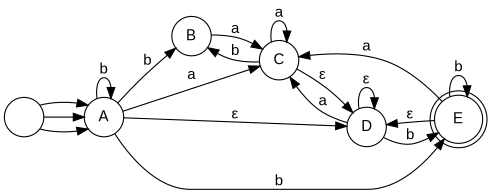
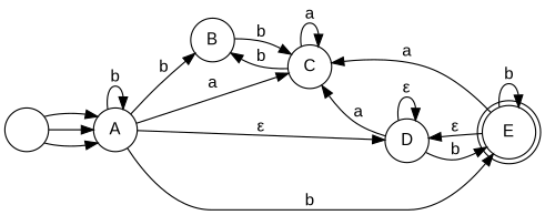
  digraph {
    fontname="Liberation Sans"
    rankdir=LR
    node [fontname="Liberation Sans" shape=circle]
    edge [fontname="Liberation Sans"]
    ""
    A
    B
    C
    E [shape=doublecircle]
    D
    "" -> A
    "" -> A
    "" -> A
    A -> A [label=b]
    A -> B [label=b]
    A -> C [label=a]
    A -> E [label=b]
    A -> D [label="ε"]
-   B -> C [label=a]
+   B -> C [label=b]
    C -> B [label=b]
    C -> C [label=a]
-   C -> D [label="ε"]
    E -> C [label=a]
    E -> E [label=b]
    E -> D [label="ε"]
    D -> C [label=a]
    D -> E [label=b]
    D -> D [label="ε"]
  }
